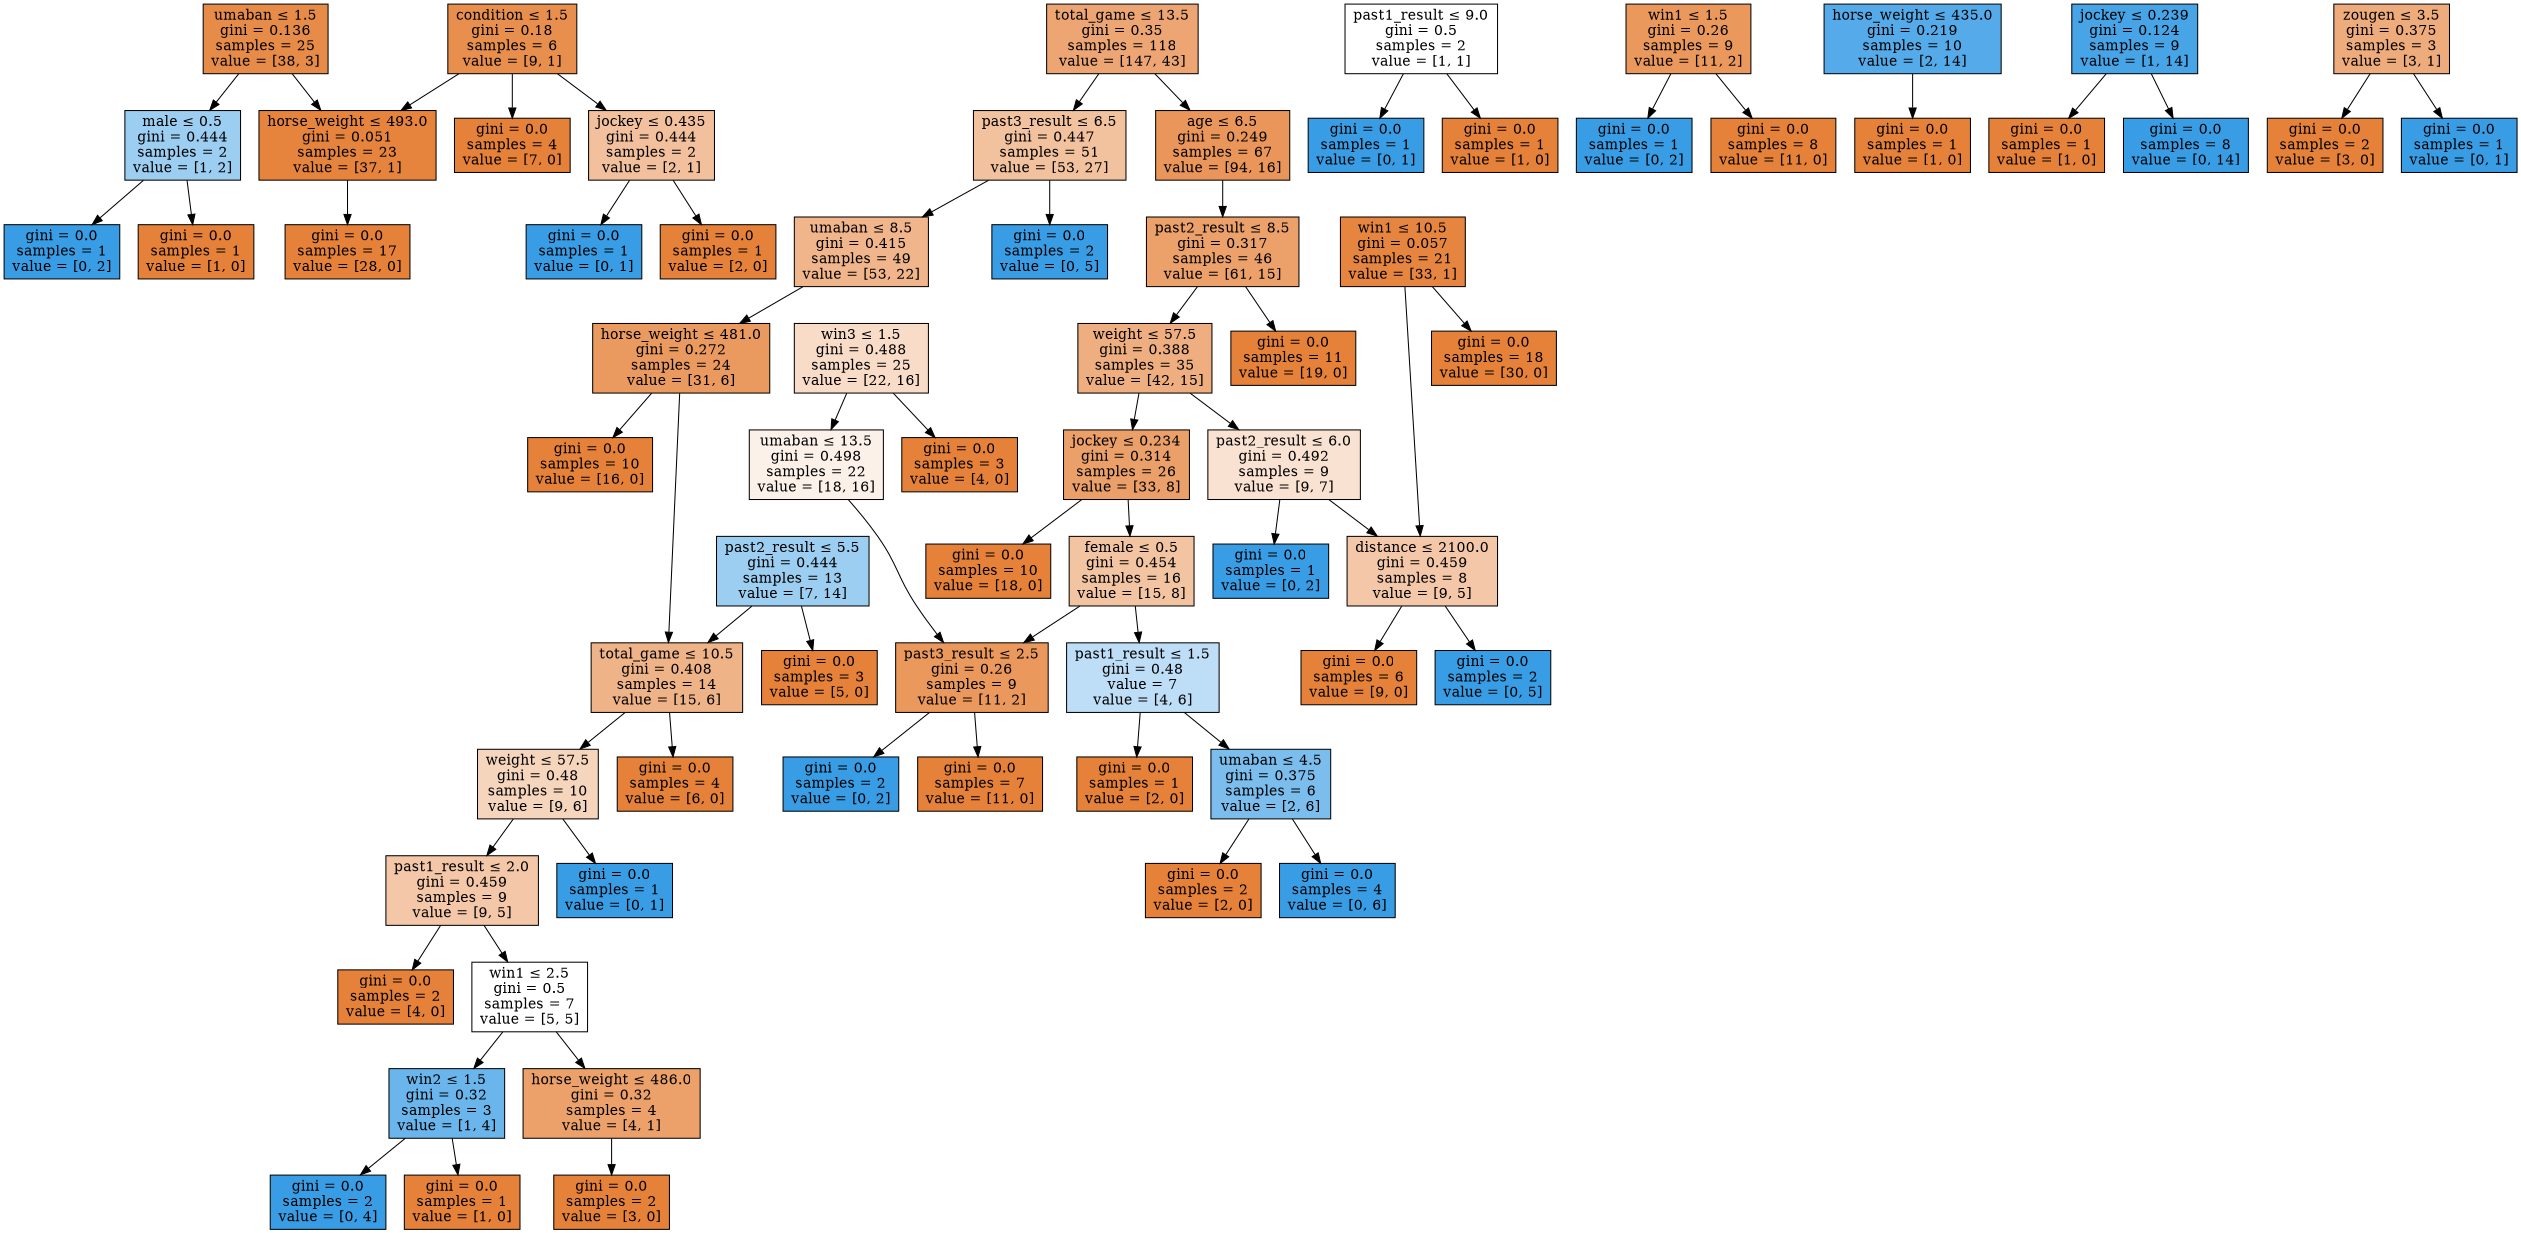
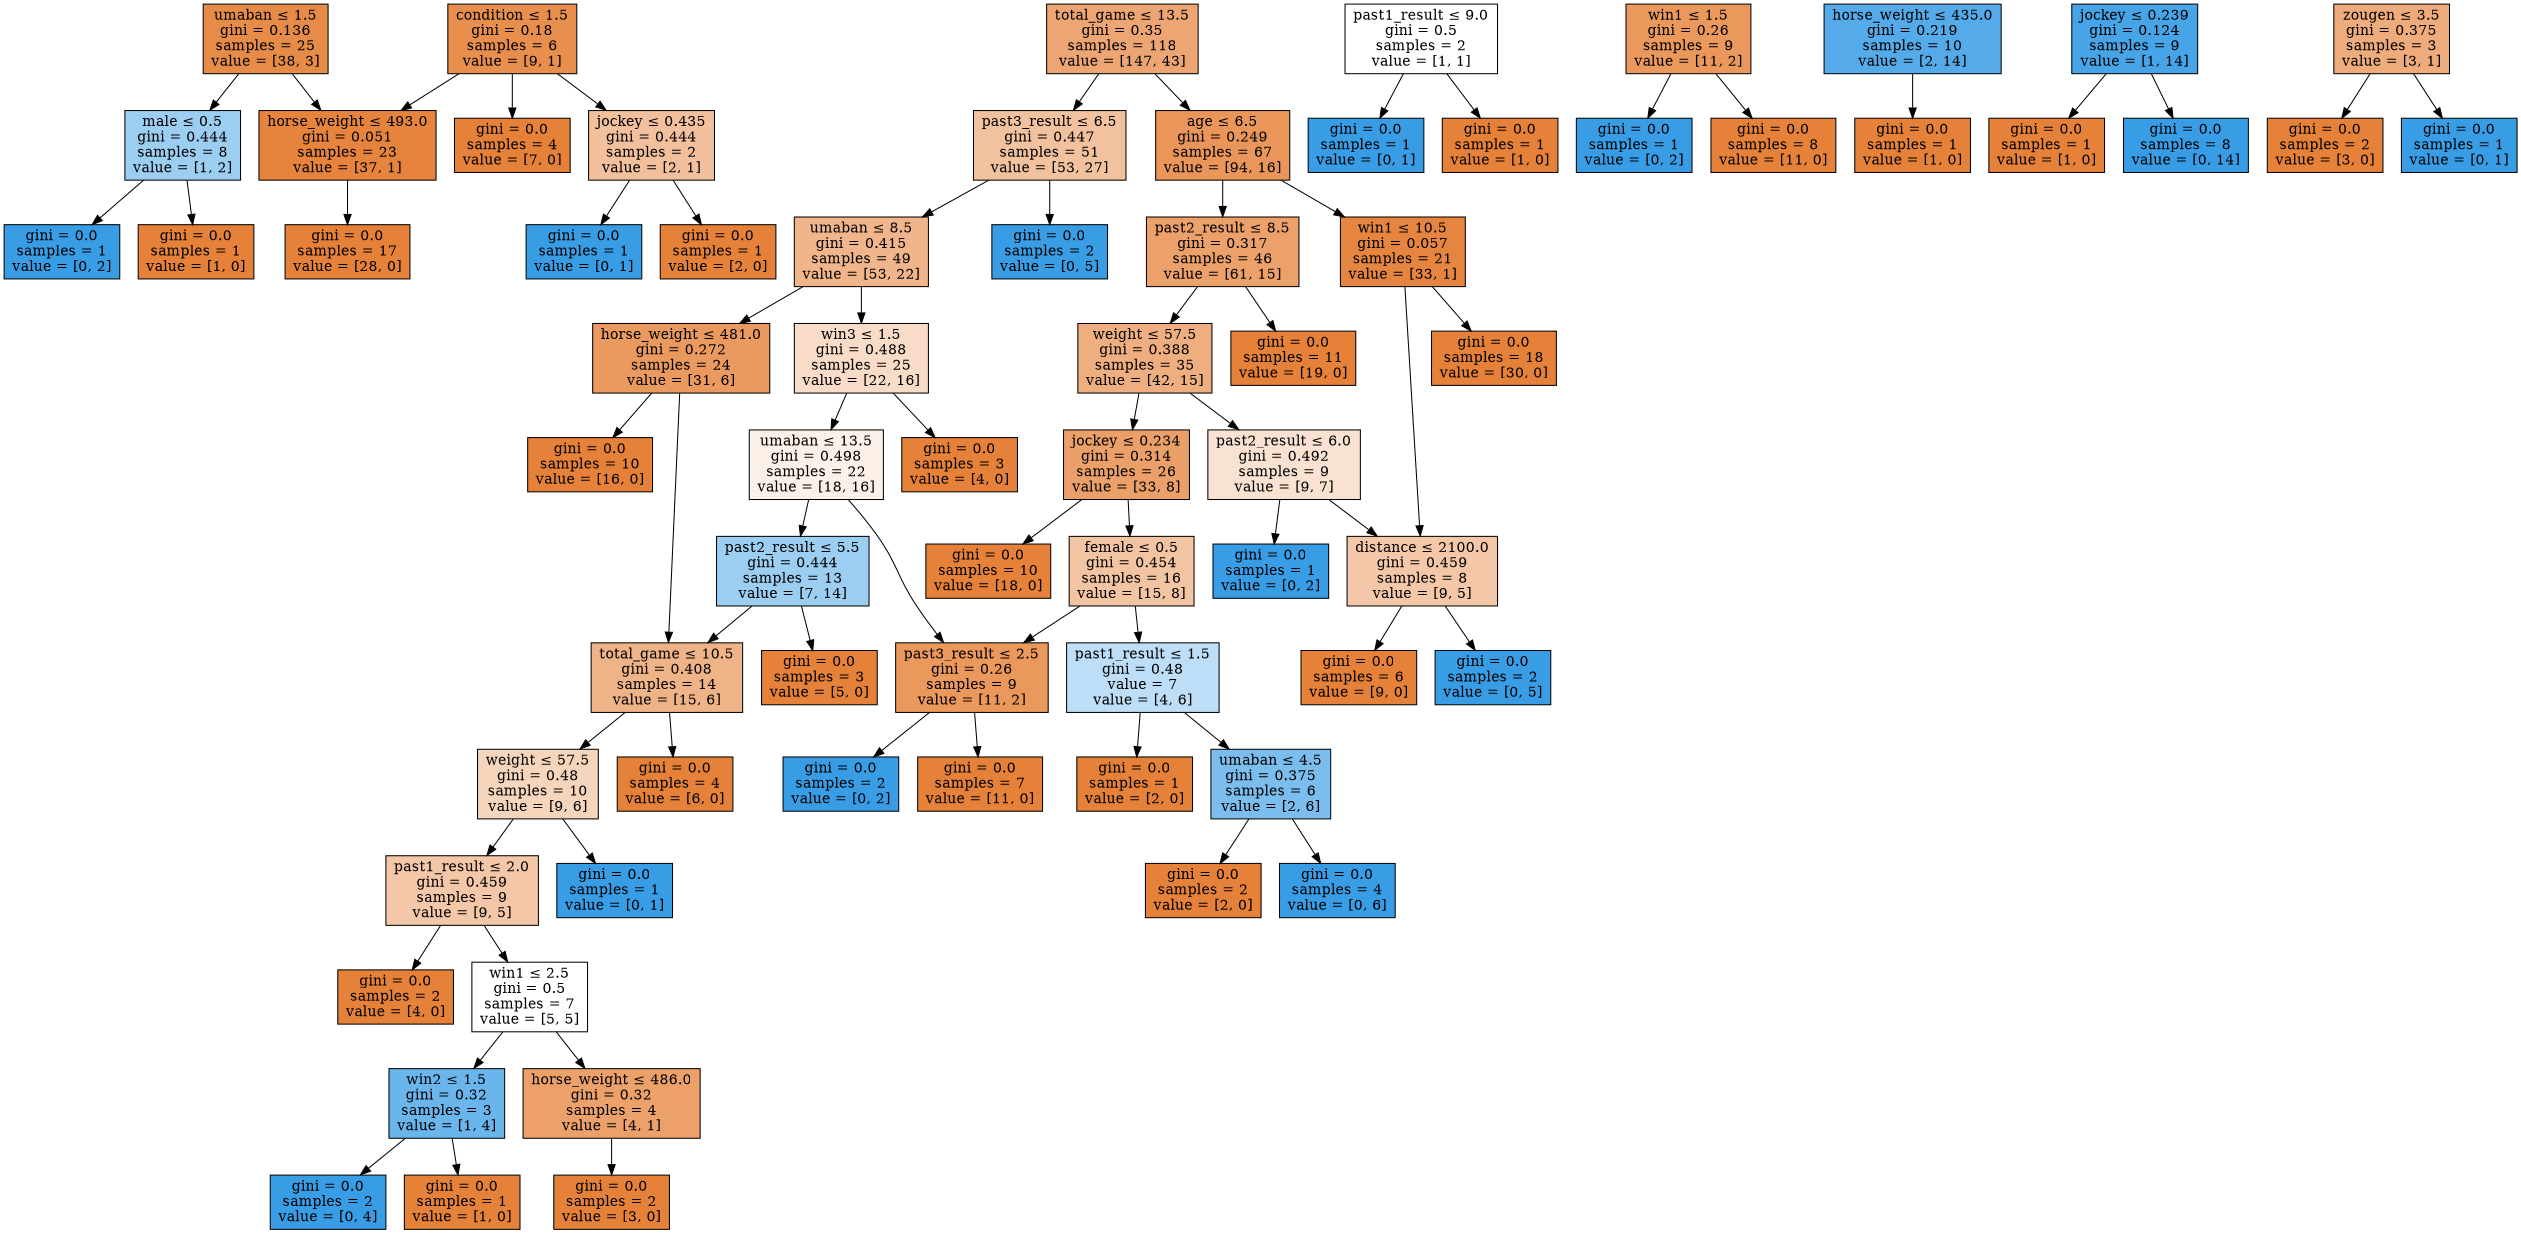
  digraph {
    node [color=black fillcolor="#e58139ff" shape=box style=filled]
    n1 [fillcolor="#e58139eb" label=<umaban &le; 1.5<br/>gini = 0.136<br/>samples = 25<br/>value = [38, 3]>]
-   n2 [fillcolor="#399de57f" label=<male &le; 0.5<br/>gini = 0.444<br/>samples = 2<br/>value = [1, 2]>]
+   n2 [fillcolor="#399de57f" label=<male &le; 0.5<br/>gini = 0.444<br/>samples = 8<br/>value = [1, 2]>]
    n3 [fillcolor="#e58139f8" label=<horse_weight &le; 493.0<br/>gini = 0.051<br/>samples = 23<br/>value = [37, 1]>]
    n4 [fillcolor="#e58139b4" label=<total_game &le; 13.5<br/>gini = 0.35<br/>samples = 118<br/>value = [147, 43]>]
    n5 [fillcolor="#e581397d" label=<past3_result &le; 6.5<br/>gini = 0.447<br/>samples = 51<br/>value = [53, 27]>]
    n6 [fillcolor="#e58139d4" label=<age &le; 6.5<br/>gini = 0.249<br/>samples = 67<br/>value = [94, 16]>]
    n7 [fillcolor="#399de5ff" label=<gini = 0.0<br/>samples = 1<br/>value = [0, 2]>]
    n8 [label=<gini = 0.0<br/>samples = 1<br/>value = [1, 0]>]
    n9 [label=<gini = 0.0<br/>samples = 17<br/>value = [28, 0]>]
    n10 [fillcolor="#e58139e3" label=<condition &le; 1.5<br/>gini = 0.18<br/>samples = 6<br/>value = [9, 1]>]
    n11 [label=<gini = 0.0<br/>samples = 4<br/>value = [7, 0]>]
    n12 [fillcolor="#e581397f" label=<jockey &le; 0.435<br/>gini = 0.444<br/>samples = 2<br/>value = [2, 1]>]
    n13 [fillcolor="#399de5ff" label=<gini = 0.0<br/>samples = 1<br/>value = [0, 1]>]
    n14 [label=<gini = 0.0<br/>samples = 1<br/>value = [2, 0]>]
    n15 [fillcolor="#e5813995" label=<umaban &le; 8.5<br/>gini = 0.415<br/>samples = 49<br/>value = [53, 22]>]
    n16 [fillcolor="#399de5ff" label=<gini = 0.0<br/>samples = 2<br/>value = [0, 5]>]
    n17 [fillcolor="#e58139c0" label=<past2_result &le; 8.5<br/>gini = 0.317<br/>samples = 46<br/>value = [61, 15]>]
    n18 [fillcolor="#e58139f7" label=<win1 &le; 10.5<br/>gini = 0.057<br/>samples = 21<br/>value = [33, 1]>]
    n19 [fillcolor="#e58139ce" label=<horse_weight &le; 481.0<br/>gini = 0.272<br/>samples = 24<br/>value = [31, 6]>]
    n20 [fillcolor="#e5813946" label=<win3 &le; 1.5<br/>gini = 0.488<br/>samples = 25<br/>value = [22, 16]>]
    n21 [label=<gini = 0.0<br/>samples = 10<br/>value = [16, 0]>]
    n22 [fillcolor="#e5813999" label=<total_game &le; 10.5<br/>gini = 0.408<br/>samples = 14<br/>value = [15, 6]>]
    n23 [fillcolor="#e581391c" label=<umaban &le; 13.5<br/>gini = 0.498<br/>samples = 22<br/>value = [18, 16]>]
    n24 [label=<gini = 0.0<br/>samples = 3<br/>value = [4, 0]>]
    n25 [fillcolor="#e5813955" label=<weight &le; 57.5<br/>gini = 0.48<br/>samples = 10<br/>value = [9, 6]>]
    n26 [label=<gini = 0.0<br/>samples = 4<br/>value = [6, 0]>]
    n27 [fillcolor="#e5813971" label=<past1_result &le; 2.0<br/>gini = 0.459<br/>samples = 9<br/>value = [9, 5]>]
    n28 [fillcolor="#399de5ff" label=<gini = 0.0<br/>samples = 1<br/>value = [0, 1]>]
    n29 [label=<gini = 0.0<br/>samples = 2<br/>value = [4, 0]>]
    n30 [fillcolor="#e5813900" label=<win1 &le; 2.5<br/>gini = 0.5<br/>samples = 7<br/>value = [5, 5]>]
    n31 [fillcolor="#399de5bf" label=<win2 &le; 1.5<br/>gini = 0.32<br/>samples = 3<br/>value = [1, 4]>]
    n32 [fillcolor="#e58139bf" label=<horse_weight &le; 486.0<br/>gini = 0.32<br/>samples = 4<br/>value = [4, 1]>]
    n33 [fillcolor="#399de5ff" label=<gini = 0.0<br/>samples = 2<br/>value = [0, 4]>]
    n34 [label=<gini = 0.0<br/>samples = 1<br/>value = [1, 0]>]
    n35 [label=<gini = 0.0<br/>samples = 2<br/>value = [3, 0]>]
    n36 [fillcolor="#e5813900" label=<past1_result &le; 9.0<br/>gini = 0.5<br/>samples = 2<br/>value = [1, 1]>]
    n37 [fillcolor="#399de5ff" label=<gini = 0.0<br/>samples = 1<br/>value = [0, 1]>]
    n38 [label=<gini = 0.0<br/>samples = 1<br/>value = [1, 0]>]
    n39 [fillcolor="#399de57f" label=<past2_result &le; 5.5<br/>gini = 0.444<br/>samples = 13<br/>value = [7, 14]>]
    n40 [fillcolor="#e58139d1" label=<past3_result &le; 2.5<br/>gini = 0.26<br/>samples = 9<br/>value = [11, 2]>]
    n41 [label=<gini = 0.0<br/>samples = 3<br/>value = [5, 0]>]
    n42 [fillcolor="#e58139d1" label=<win1 &le; 1.5<br/>gini = 0.26<br/>samples = 9<br/>value = [11, 2]>]
    n43 [fillcolor="#399de5ff" label=<gini = 0.0<br/>samples = 1<br/>value = [0, 2]>]
    n44 [label=<gini = 0.0<br/>samples = 8<br/>value = [11, 0]>]
    n45 [fillcolor="#399de5db" label=<horse_weight &le; 435.0<br/>gini = 0.219<br/>samples = 10<br/>value = [2, 14]>]
    n46 [label=<gini = 0.0<br/>samples = 1<br/>value = [1, 0]>]
    n47 [fillcolor="#399de5ed" label=<jockey &le; 0.239<br/>gini = 0.124<br/>samples = 9<br/>value = [1, 14]>]
    n48 [label=<gini = 0.0<br/>samples = 1<br/>value = [1, 0]>]
    n49 [fillcolor="#399de5ff" label=<gini = 0.0<br/>samples = 8<br/>value = [0, 14]>]
    n50 [fillcolor="#e58139a4" label=<weight &le; 57.5<br/>gini = 0.388<br/>samples = 35<br/>value = [42, 15]>]
    n51 [label=<gini = 0.0<br/>samples = 11<br/>value = [19, 0]>]
    n52 [fillcolor="#e5813971" label=<distance &le; 2100.0<br/>gini = 0.459<br/>samples = 8<br/>value = [9, 5]>]
    n53 [label=<gini = 0.0<br/>samples = 18<br/>value = [30, 0]>]
    n54 [fillcolor="#e58139c1" label=<jockey &le; 0.234<br/>gini = 0.314<br/>samples = 26<br/>value = [33, 8]>]
    n55 [fillcolor="#e5813939" label=<past2_result &le; 6.0<br/>gini = 0.492<br/>samples = 9<br/>value = [9, 7]>]
    n56 [label=<gini = 0.0<br/>samples = 10<br/>value = [18, 0]>]
    n57 [fillcolor="#e5813977" label=<female &le; 0.5<br/>gini = 0.454<br/>samples = 16<br/>value = [15, 8]>]
    n58 [fillcolor="#399de5ff" label=<gini = 0.0<br/>samples = 1<br/>value = [0, 2]>]
    n59 [fillcolor="#399de555" label=<past1_result &le; 1.5<br/>gini = 0.48<br/>value = 7<br/>value = [4, 6]>]
    n60 [fillcolor="#399de5ff" label=<gini = 0.0<br/>samples = 2<br/>value = [0, 2]>]
    n61 [label=<gini = 0.0<br/>samples = 7<br/>value = [11, 0]>]
    n62 [label=<gini = 0.0<br/>samples = 1<br/>value = [2, 0]>]
    n63 [fillcolor="#399de5aa" label=<umaban &le; 4.5<br/>gini = 0.375<br/>samples = 6<br/>value = [2, 6]>]
    n64 [label=<gini = 0.0<br/>samples = 2<br/>value = [2, 0]>]
    n65 [fillcolor="#399de5ff" label=<gini = 0.0<br/>samples = 4<br/>value = [0, 6]>]
    n66 [label=<gini = 0.0<br/>samples = 6<br/>value = [9, 0]>]
    n67 [fillcolor="#399de5ff" label=<gini = 0.0<br/>samples = 2<br/>value = [0, 5]>]
    n68 [fillcolor="#e58139aa" label=<zougen &le; 3.5<br/>gini = 0.375<br/>samples = 3<br/>value = [3, 1]>]
    n69 [label=<gini = 0.0<br/>samples = 2<br/>value = [3, 0]>]
    n70 [fillcolor="#399de5ff" label=<gini = 0.0<br/>samples = 1<br/>value = [0, 1]>]
    n1 -> n2
    n1 -> n3
    n2 -> n7
    n2 -> n8
    n3 -> n9
    n4 -> n5
    n4 -> n6
    n5 -> n15
    n5 -> n16
    n6 -> n17
+   n6 -> n18
    n10 -> n3
    n10 -> n11
    n10 -> n12
    n12 -> n13
    n12 -> n14
    n15 -> n19
+   n15 -> n20
    n17 -> n50
    n17 -> n51
    n18 -> n52
    n18 -> n53
    n19 -> n21
    n19 -> n22
    n20 -> n23
    n20 -> n24
    n22 -> n25
    n22 -> n26
+   n23 -> n39
    n23 -> n40
    n25 -> n27
    n25 -> n28
    n27 -> n29
    n27 -> n30
    n30 -> n31
    n30 -> n32
    n31 -> n33
    n31 -> n34
    n32 -> n35
    n36 -> n37
    n36 -> n38
    n39 -> n22
    n39 -> n41
    n40 -> n60
    n40 -> n61
    n42 -> n43
    n42 -> n44
    n45 -> n46
    n47 -> n48
    n47 -> n49
    n50 -> n54
    n50 -> n55
    n52 -> n66
    n52 -> n67
    n54 -> n56
    n54 -> n57
    n55 -> n52
    n55 -> n58
    n57 -> n40
    n57 -> n59
    n59 -> n62
    n59 -> n63
    n63 -> n64
    n63 -> n65
    n68 -> n69
    n68 -> n70
  }
